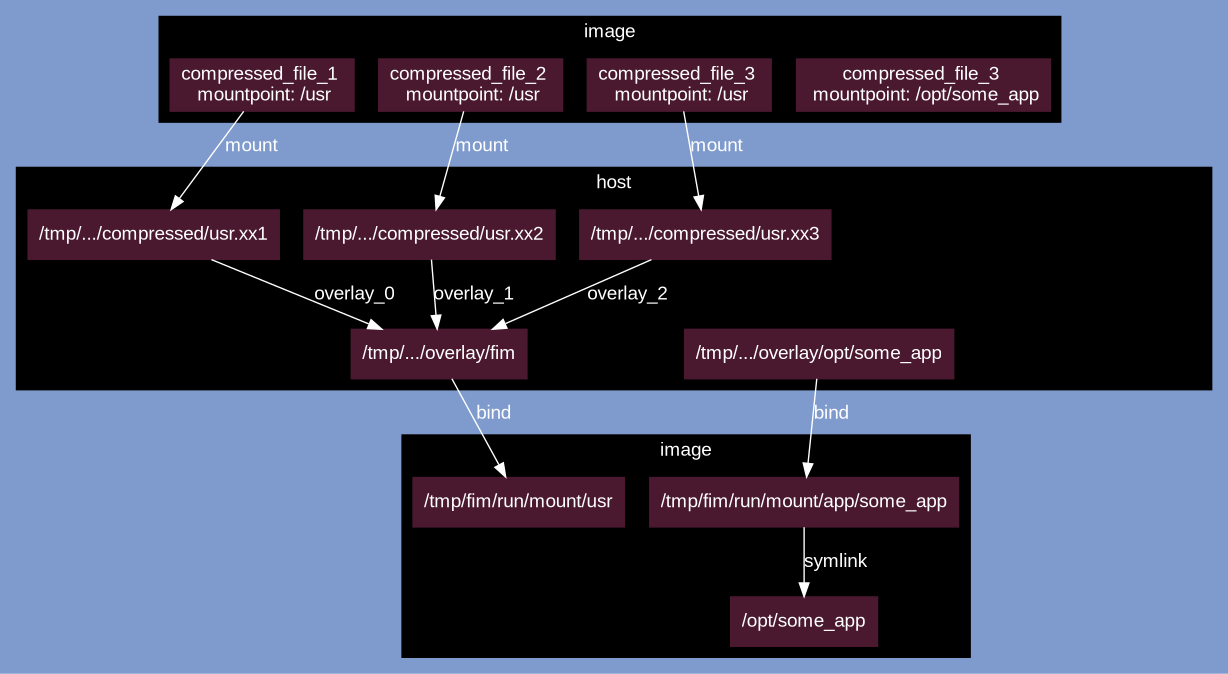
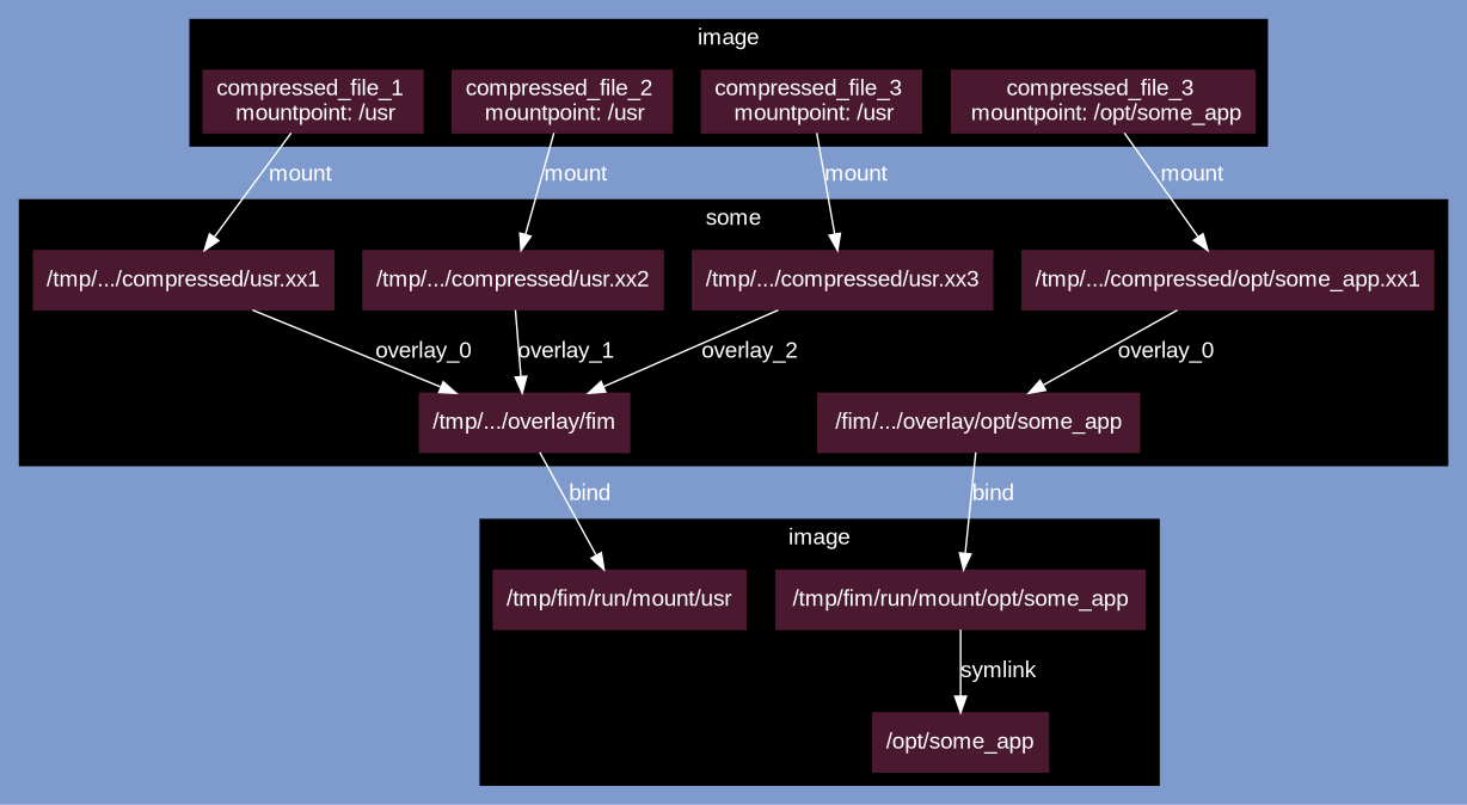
  digraph {
    bgcolor="#7F9BCD"
    fontcolor=white
    fontname="Liberation Sans"
    node [bgcolor=white color="#4A192F" fontcolor=white fontname="Liberation Sans" shape=box style=filled]
    edge [color=white fontcolor=white fontname="Liberation Sans"]
    n1 [label=<compressed_file_1 <br/> mountpoint: /usr>]
    n2 [label=<compressed_file_2 <br/> mountpoint: /usr>]
    n3 [label=<compressed_file_3 <br/> mountpoint: /usr>]
    n4 [label=<compressed_file_3 <br/> mountpoint: /opt/some_app>]
    "/tmp/.../compressed/usr.xx1"
    "/tmp/.../compressed/usr.xx2"
    "/tmp/.../compressed/usr.xx3"
+   "/tmp/.../compressed/opt/some_app.xx1"
    n9 [label="/tmp/.../overlay/fim"]
-   "/tmp/.../overlay/opt/some_app"
+   "/tmp/.../overlay/opt/some_app" [label="/fim/.../overlay/opt/some_app"]
    "/tmp/fim/run/mount/usr"
-   "/tmp/fim/run/mount/opt/some_app" [label="/tmp/fim/run/mount/app/some_app"]
+   "/tmp/fim/run/mount/opt/some_app"
    "/opt/some_app"
    subgraph cluster_1 {
      bgcolor=black
      label=image
      n1
      n2
      n3
      n4
    }
    subgraph cluster_2 {
      bgcolor=black
-     label=host
+     label=some
      "/tmp/.../compressed/usr.xx1"
      "/tmp/.../compressed/usr.xx2"
      "/tmp/.../compressed/usr.xx3"
+     "/tmp/.../compressed/opt/some_app.xx1"
      n9
      "/tmp/.../overlay/opt/some_app"
    }
    subgraph cluster_3 {
      bgcolor=black
      label=image
      "/tmp/fim/run/mount/usr"
      "/tmp/fim/run/mount/opt/some_app"
      "/opt/some_app"
    }
    n1 -> "/tmp/.../compressed/usr.xx1" [label=mount]
    n2 -> "/tmp/.../compressed/usr.xx2" [label=mount]
    n3 -> "/tmp/.../compressed/usr.xx3" [label=mount]
+   n4 -> "/tmp/.../compressed/opt/some_app.xx1" [label=mount]
    "/tmp/.../compressed/usr.xx1" -> n9 [label=overlay_0]
    "/tmp/.../compressed/usr.xx2" -> n9 [label=overlay_1]
    "/tmp/.../compressed/usr.xx3" -> n9 [label=overlay_2]
+   "/tmp/.../compressed/opt/some_app.xx1" -> "/tmp/.../overlay/opt/some_app" [label=overlay_0]
    n9 -> "/tmp/fim/run/mount/usr" [label=bind]
    "/tmp/.../overlay/opt/some_app" -> "/tmp/fim/run/mount/opt/some_app" [label=bind]
    "/tmp/fim/run/mount/opt/some_app" -> "/opt/some_app" [label=symlink]
  }
